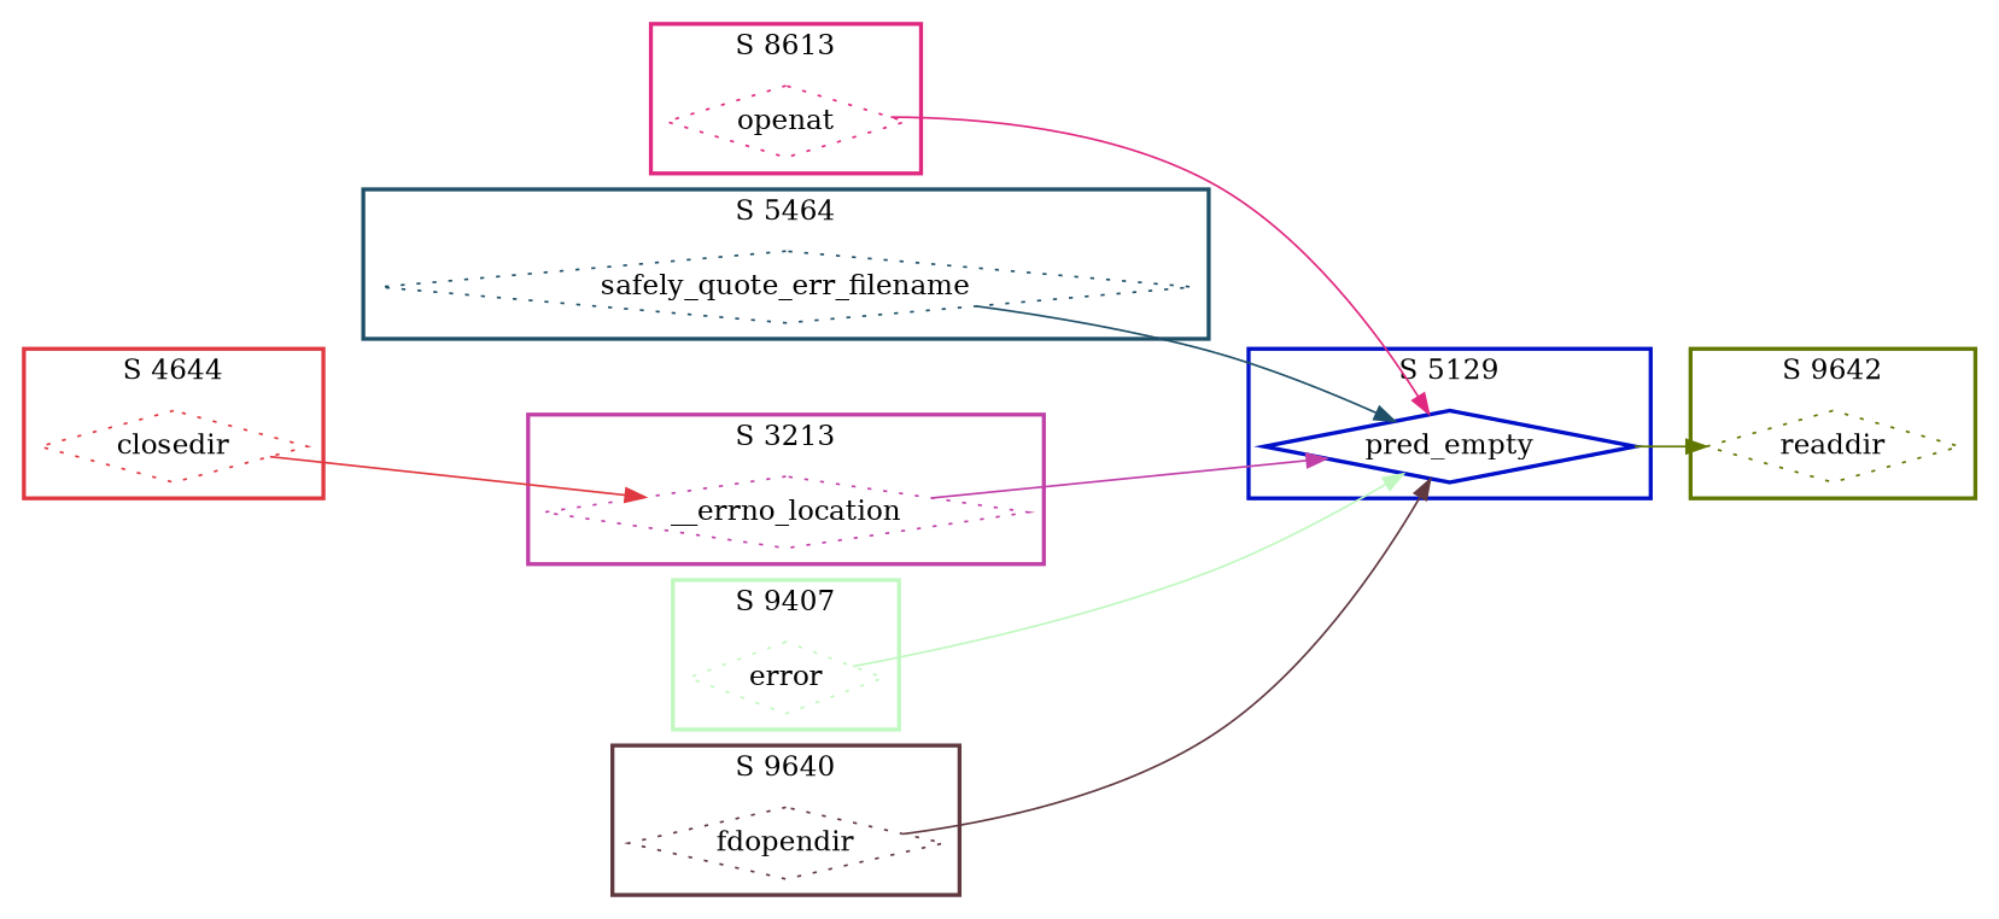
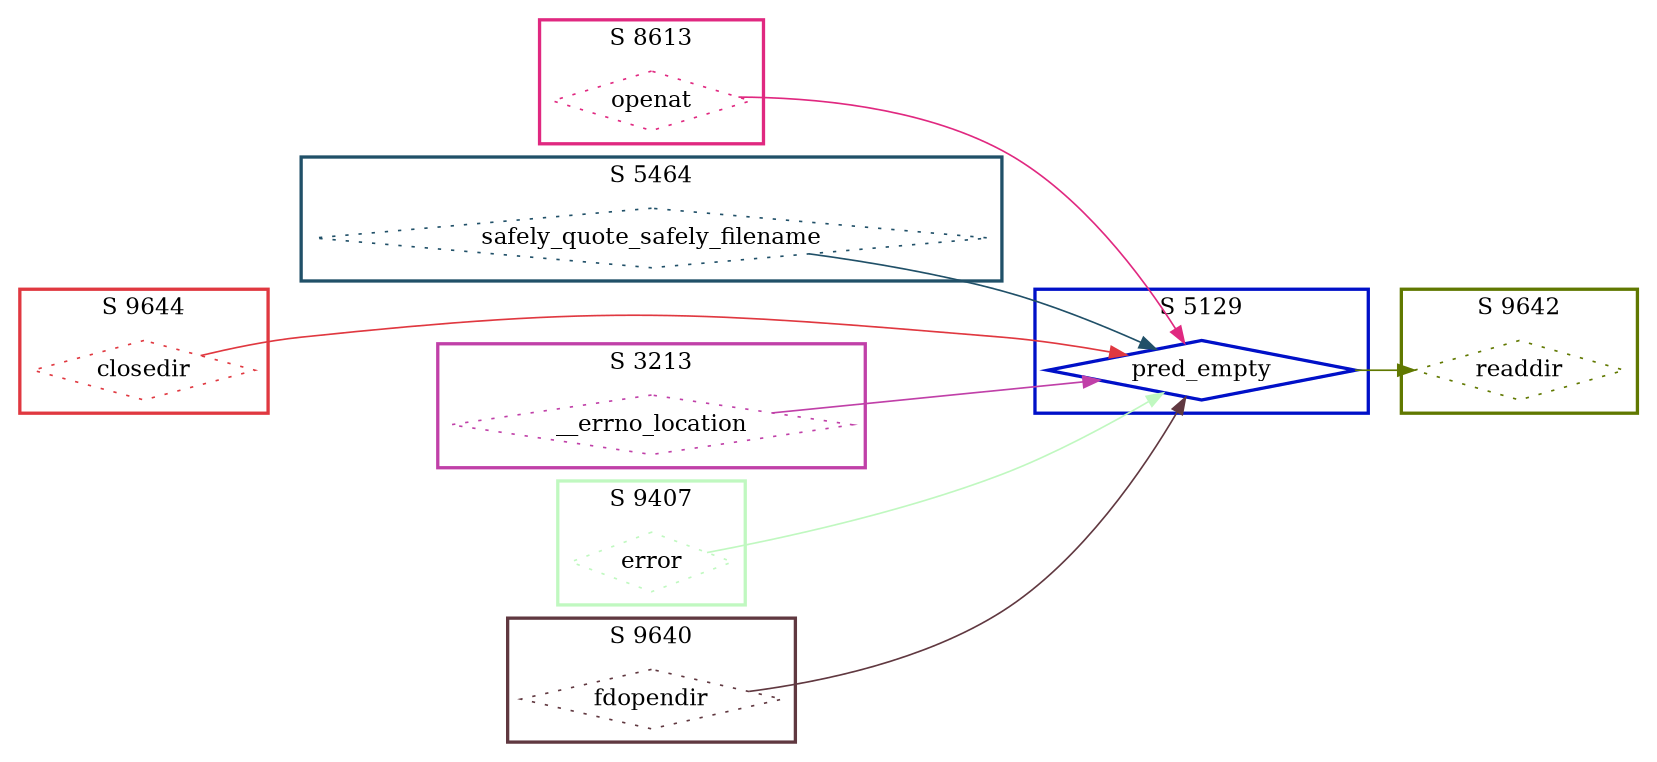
  digraph {
    rankdir=LR
    node [shape=diamond style=dotted]
    n1 [color="#E02880" label=openat]
-   n2 [color="#205068" label=safely_quote_err_filename]
+   n2 [color="#205068" label=safely_quote_safely_filename]
    n3 [color="#0010C8" label=pred_empty style=bold]
    n4 [color="#E03840" label=closedir]
    n5 [color="#C040A8" label=__errno_location]
    n6 [color="#C0F8C0" label=error]
    n7 [color="#603840" label=fdopendir]
    n8 [color="#607800" label=readdir]
    subgraph cluster_1 {
      color="#E02880"
      label="S 8613"
      style=bold
      n1
    }
    subgraph cluster_2 {
      color="#205068"
      label="S 5464"
      style=bold
      n2
    }
    subgraph cluster_3 {
      color="#0010C8"
      label="S 5129"
      style=bold
      n3
    }
    subgraph cluster_4 {
      color="#E03840"
-     label="S 4644"
+     label="S 9644"
      style=bold
      n4
    }
    subgraph cluster_5 {
      color="#C040A8"
      label="S 3213"
      style=bold
      n5
    }
    subgraph cluster_6 {
      color="#C0F8C0"
      label="S 9407"
      style=bold
      n6
    }
    subgraph cluster_7 {
      color="#603840"
      label="S 9640"
      style=bold
      n7
    }
    subgraph cluster_8 {
      color="#607800"
      label="S 9642"
      style=bold
      n8
    }
    n1 -> n3 [color="#E02880"]
    n2 -> n3 [color="#205068"]
    n3 -> n8 [color="#607800"]
-   n4 -> n5 [color="#E03840"]
+   n4 -> n3 [color="#E03840"]
    n5 -> n3 [color="#C040A8"]
    n6 -> n3 [color="#C0F8C0"]
    n7 -> n3 [color="#603840"]
  }
